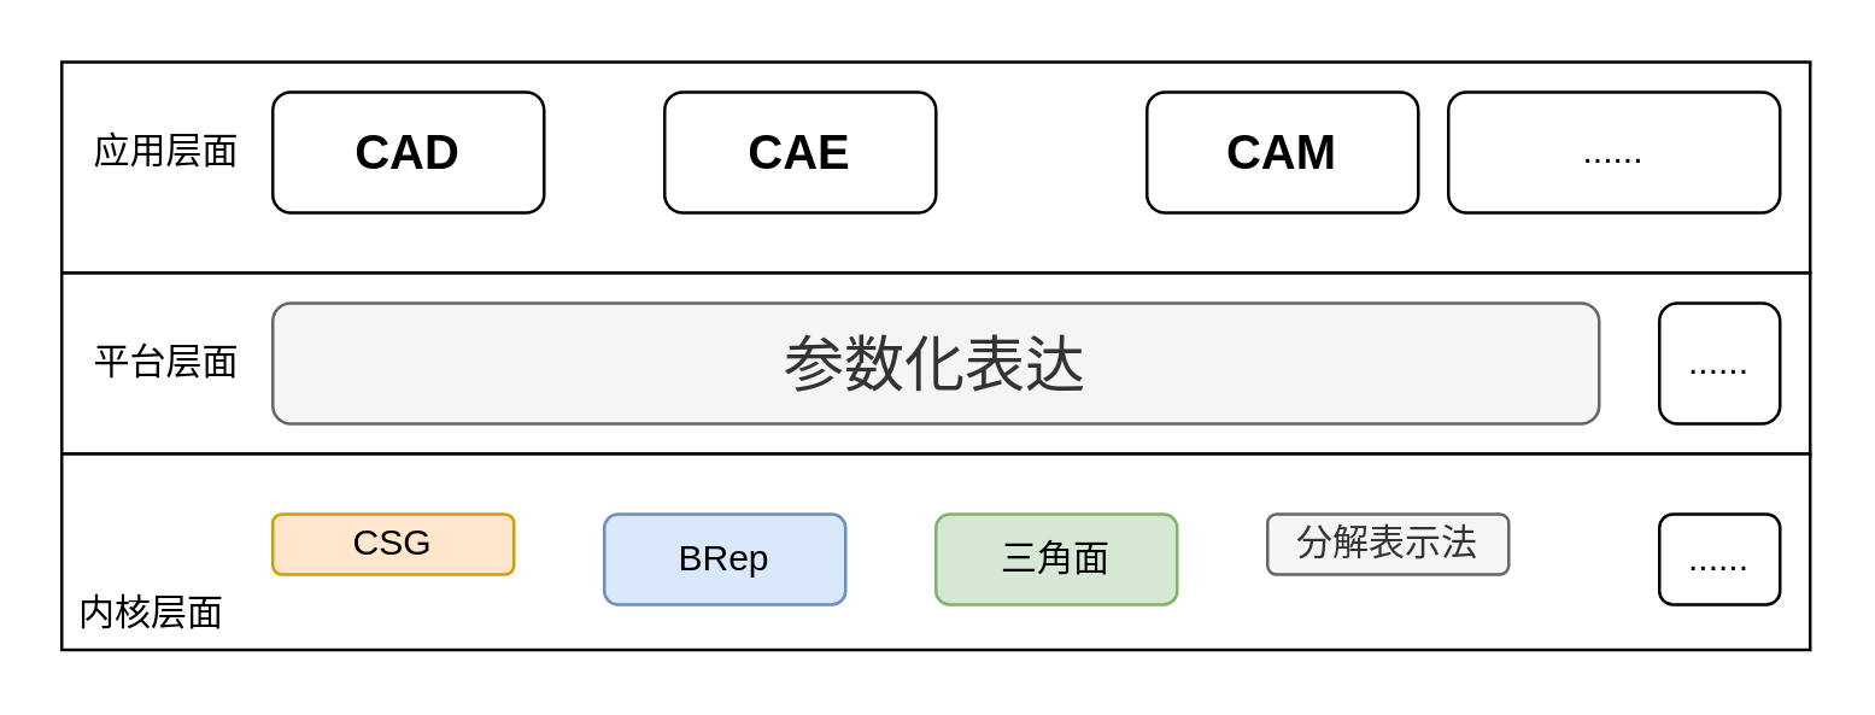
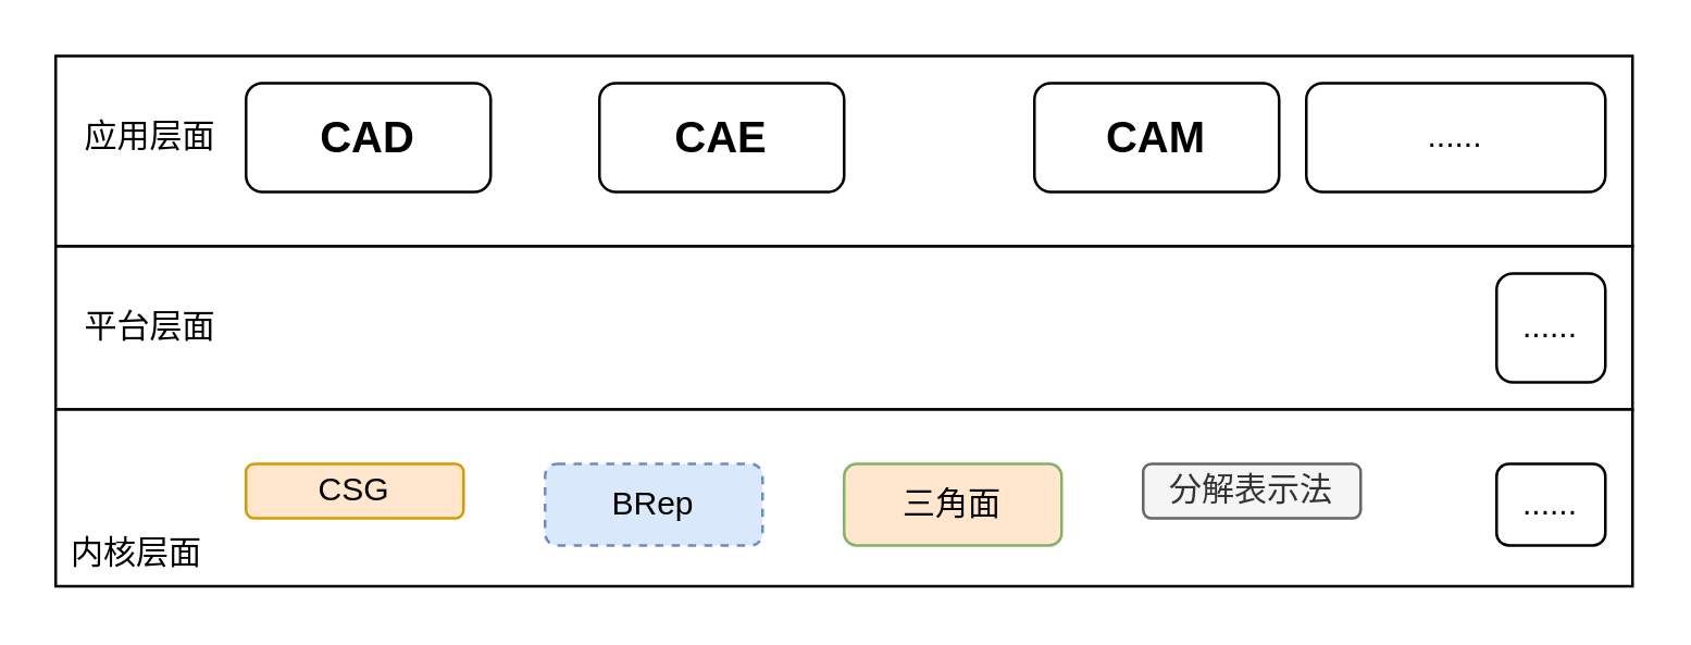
  <mxCell id="0" />
  <mxCell id="1" parent="0" />
  <mxCell id="2" value="" style="rounded=0;whiteSpace=wrap;html=1;" vertex="1" parent="1"><mxGeometry x="20" y="20" width="580" height="70" as="geometry" /></mxCell>
  <mxCell id="3" value="" style="rounded=0;whiteSpace=wrap;html=1;" vertex="1" parent="1"><mxGeometry x="20" y="90" width="580" height="60" as="geometry" /></mxCell>
  <mxCell id="4" value="" style="rounded=0;whiteSpace=wrap;html=1;" vertex="1" parent="1"><mxGeometry x="20" y="150" width="580" height="65" as="geometry" /></mxCell>
  <mxCell id="5" value="CSG" style="rounded=1;whiteSpace=wrap;html=1;fillColor=#ffe6cc;strokeColor=#d79b00;" vertex="1" parent="1"><mxGeometry x="90" y="170" width="80" height="20" as="geometry" /></mxCell>
- <mxCell id="6" value="BRep" style="rounded=1;whiteSpace=wrap;html=1;fillColor=#dae8fc;strokeColor=#6c8ebf;" vertex="1" parent="1"><mxGeometry x="200" y="170" width="80" height="30" as="geometry" /></mxCell>
- <mxCell id="7" value="三角面" style="rounded=1;whiteSpace=wrap;html=1;fillColor=#d5e8d4;strokeColor=#82b366;" vertex="1" parent="1"><mxGeometry x="310" y="170" width="80" height="30" as="geometry" /></mxCell>
+ <mxCell id="6" value="BRep" style="rounded=1;whiteSpace=wrap;html=1;fillColor=#dae8fc;strokeColor=#6c8ebf;dashed=1;" vertex="1" parent="1"><mxGeometry x="200" y="170" width="80" height="30" as="geometry" /></mxCell>
+ <mxCell id="7" value="三角面" style="rounded=1;whiteSpace=wrap;html=1;fillColor=#ffe6cc;strokeColor=#82b366;" vertex="1" parent="1"><mxGeometry x="310" y="170" width="80" height="30" as="geometry" /></mxCell>
  <mxCell id="8" value="分解表示法" style="rounded=1;whiteSpace=wrap;html=1;fillColor=#f5f5f5;strokeColor=#666666;fontColor=#333333;" vertex="1" parent="1"><mxGeometry x="420" y="170" width="80" height="20" as="geometry" /></mxCell>
  <mxCell id="9" value="......" style="rounded=1;whiteSpace=wrap;html=1;" vertex="1" parent="1"><mxGeometry x="550" y="170" width="40" height="30" as="geometry" /></mxCell>
- <mxCell id="10" value="&lt;font style=&quot;font-size: 20px&quot;&gt;参数化表达&lt;/font&gt;" style="rounded=1;whiteSpace=wrap;html=1;fillColor=#f5f5f5;strokeColor=#666666;fontColor=#333333;" vertex="1" parent="1"><mxGeometry x="90" y="100" width="440" height="40" as="geometry" /></mxCell>
  <mxCell id="11" value="......" style="rounded=1;whiteSpace=wrap;html=1;" vertex="1" parent="1"><mxGeometry x="550" y="100" width="40" height="40" as="geometry" /></mxCell>
  <mxCell id="12" value="&lt;b&gt;&lt;font style=&quot;font-size: 16px&quot;&gt;CAD&lt;/font&gt;&lt;/b&gt;" style="rounded=1;whiteSpace=wrap;html=1;" vertex="1" parent="1"><mxGeometry x="90" y="30" width="90" height="40" as="geometry" /></mxCell>
  <mxCell id="13" value="&lt;b&gt;&lt;font style=&quot;font-size: 16px&quot;&gt;CAE&lt;/font&gt;&lt;/b&gt;" style="rounded=1;whiteSpace=wrap;html=1;" vertex="1" parent="1"><mxGeometry x="220" y="30" width="90" height="40" as="geometry" /></mxCell>
  <mxCell id="14" value="&lt;b&gt;&lt;font style=&quot;font-size: 16px&quot;&gt;CAM&lt;/font&gt;&lt;/b&gt;" style="rounded=1;whiteSpace=wrap;html=1;" vertex="1" parent="1"><mxGeometry x="380" y="30" width="90" height="40" as="geometry" /></mxCell>
  <mxCell id="15" value="......" style="rounded=1;whiteSpace=wrap;html=1;" vertex="1" parent="1"><mxGeometry x="480" y="30" width="110" height="40" as="geometry" /></mxCell>
  <mxCell id="16" value="内核层面" style="text;html=1;strokeColor=none;fillColor=none;align=center;verticalAlign=middle;whiteSpace=wrap;rounded=0;" vertex="1" parent="1"><mxGeometry x="25" y="192.5" width="50" height="20" as="geometry" /></mxCell>
  <mxCell id="17" value="平台层面" style="text;html=1;strokeColor=none;fillColor=none;align=center;verticalAlign=middle;whiteSpace=wrap;rounded=0;" vertex="1" parent="1"><mxGeometry x="30" y="110" width="50" height="20" as="geometry" /></mxCell>
  <mxCell id="18" value="应用层面" style="text;html=1;strokeColor=none;fillColor=none;align=center;verticalAlign=middle;whiteSpace=wrap;rounded=0;" vertex="1" parent="1"><mxGeometry x="30" y="40" width="50" height="20" as="geometry" /></mxCell>
